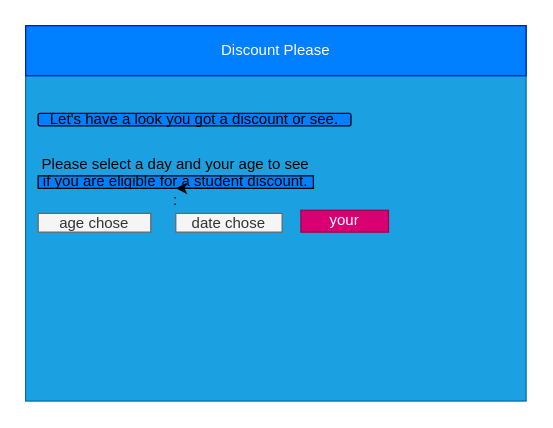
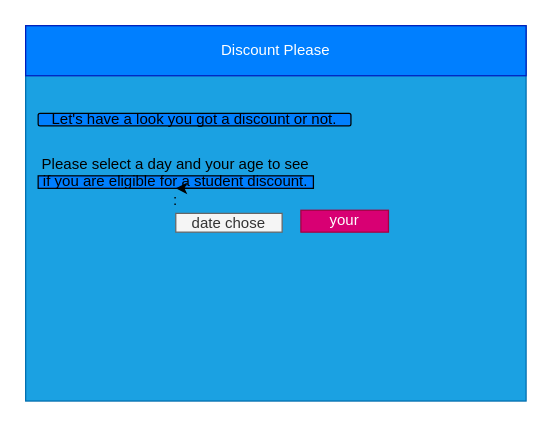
  <mxCell id="0" />
  <mxCell id="1" parent="0" />
  <mxCell id="2" value="" style="rounded=0;whiteSpace=wrap;html=1;fillColor=#1ba1e2;fontColor=#ffffff;strokeColor=#006EAF;" parent="1" vertex="1"><mxGeometry x="20" y="20" width="400" height="300" as="geometry" /></mxCell>
  <mxCell id="3" value="Discount Please" style="rounded=0;whiteSpace=wrap;html=1;fillColor=#007FFF;fontColor=#ffffff;strokeColor=#001DBC;" parent="1" vertex="1"><mxGeometry x="20" y="20" width="400" height="40" as="geometry" /></mxCell>
  <mxCell id="4" value="Please select a day and your age to see if you are eligible for a student discount. :" style="rounded=0;whiteSpace=wrap;html=1;fillColor=#007FFF;" parent="1" vertex="1"><mxGeometry x="30" y="140" width="220" height="10" as="geometry" /></mxCell>
- <mxCell id="5" value="&lt;font color=&quot;#000000&quot;&gt;Let's have a look you got a discount or see.&lt;/font&gt;" style="rounded=1;whiteSpace=wrap;html=1;fillColor=#007FFF;" parent="1" vertex="1"><mxGeometry x="30" y="90" width="250" height="10" as="geometry" /></mxCell>
+ <mxCell id="5" value="&lt;font color=&quot;#000000&quot;&gt;Let's have a look you got a discount or not.&lt;/font&gt;" style="rounded=1;whiteSpace=wrap;html=1;fillColor=#007FFF;" parent="1" vertex="1"><mxGeometry x="30" y="90" width="250" height="10" as="geometry" /></mxCell>
  <mxCell id="6" style="edgeStyle=none;html=1;exitX=0.75;exitY=1;exitDx=0;exitDy=0;entryX=0.5;entryY=1;entryDx=0;entryDy=0;" edge="1" parent="1" source="4" target="4"><mxGeometry relative="1" as="geometry" /></mxCell>
  <mxCell id="7" value="your" style="rounded=0;whiteSpace=wrap;html=1;fontColor=#ffffff;labelBackgroundColor=none;labelBorderColor=none;fillColor=#d80073;strokeColor=#A50040;" vertex="1" parent="1"><mxGeometry x="240" y="167.5" width="70" height="17.5" as="geometry" /></mxCell>
- <mxCell id="8" value="age chose" style="rounded=0;whiteSpace=wrap;html=1;labelBackgroundColor=none;labelBorderColor=none;fontColor=#333333;fillColor=#f5f5f5;strokeColor=#666666;" vertex="1" parent="1"><mxGeometry x="30" y="170" width="90" height="15" as="geometry" /></mxCell>
  <mxCell id="9" value="date chose" style="rounded=0;whiteSpace=wrap;html=1;labelBackgroundColor=none;labelBorderColor=none;fontColor=#333333;fillColor=#f5f5f5;strokeColor=#666666;" vertex="1" parent="1"><mxGeometry x="140" y="170" width="85" height="15" as="geometry" /></mxCell>
